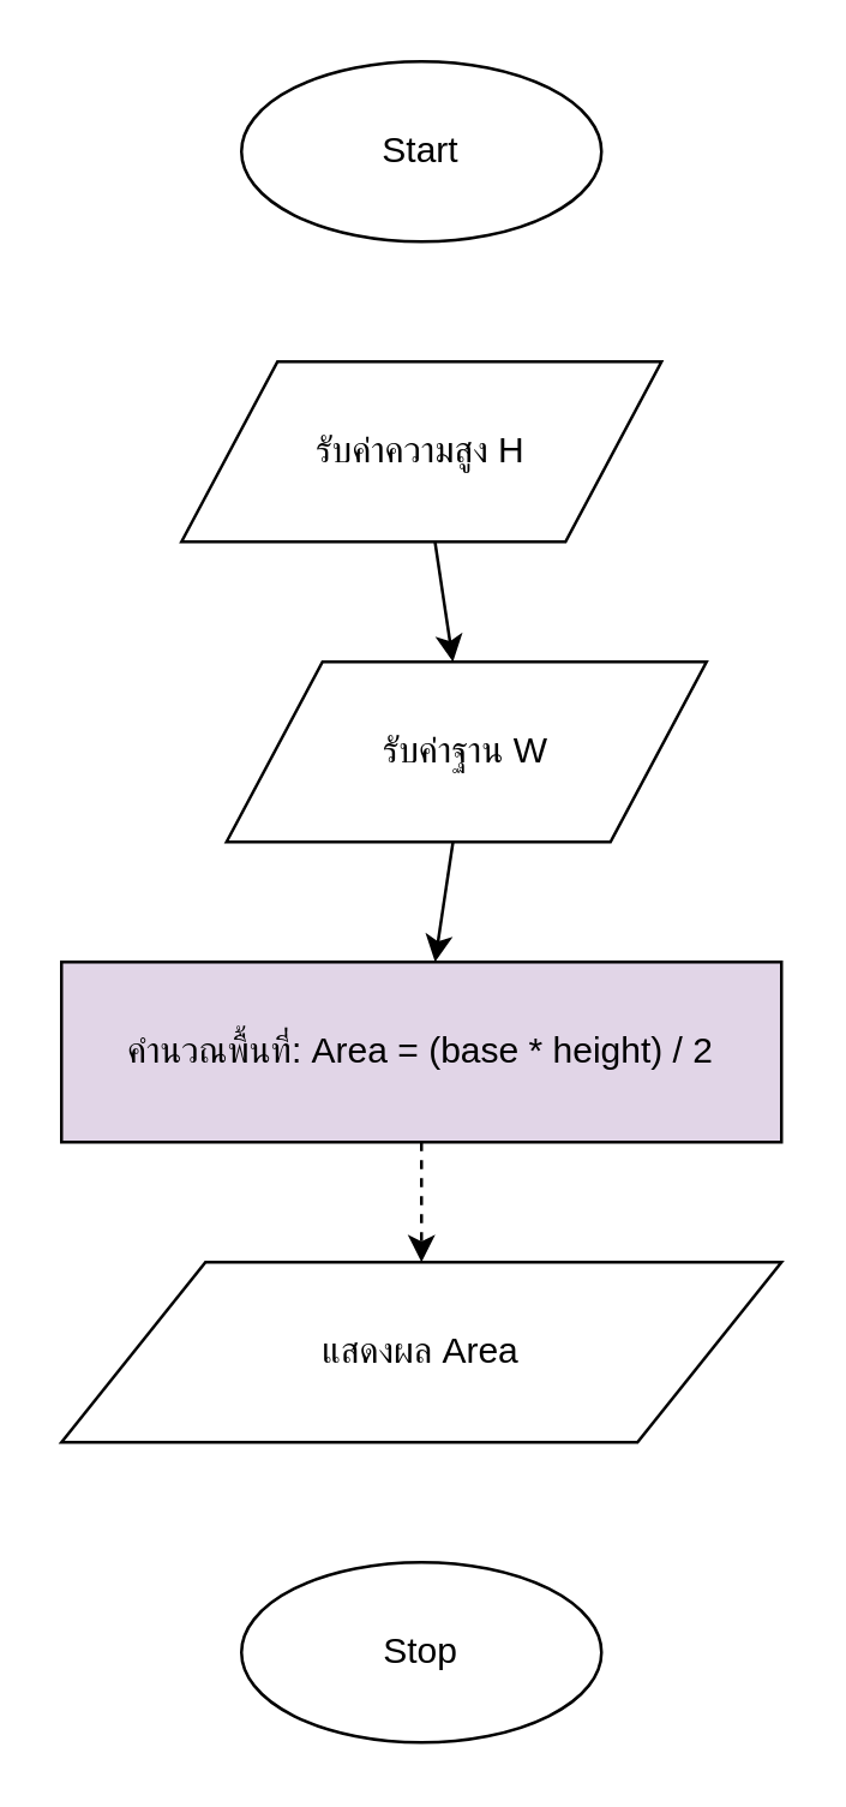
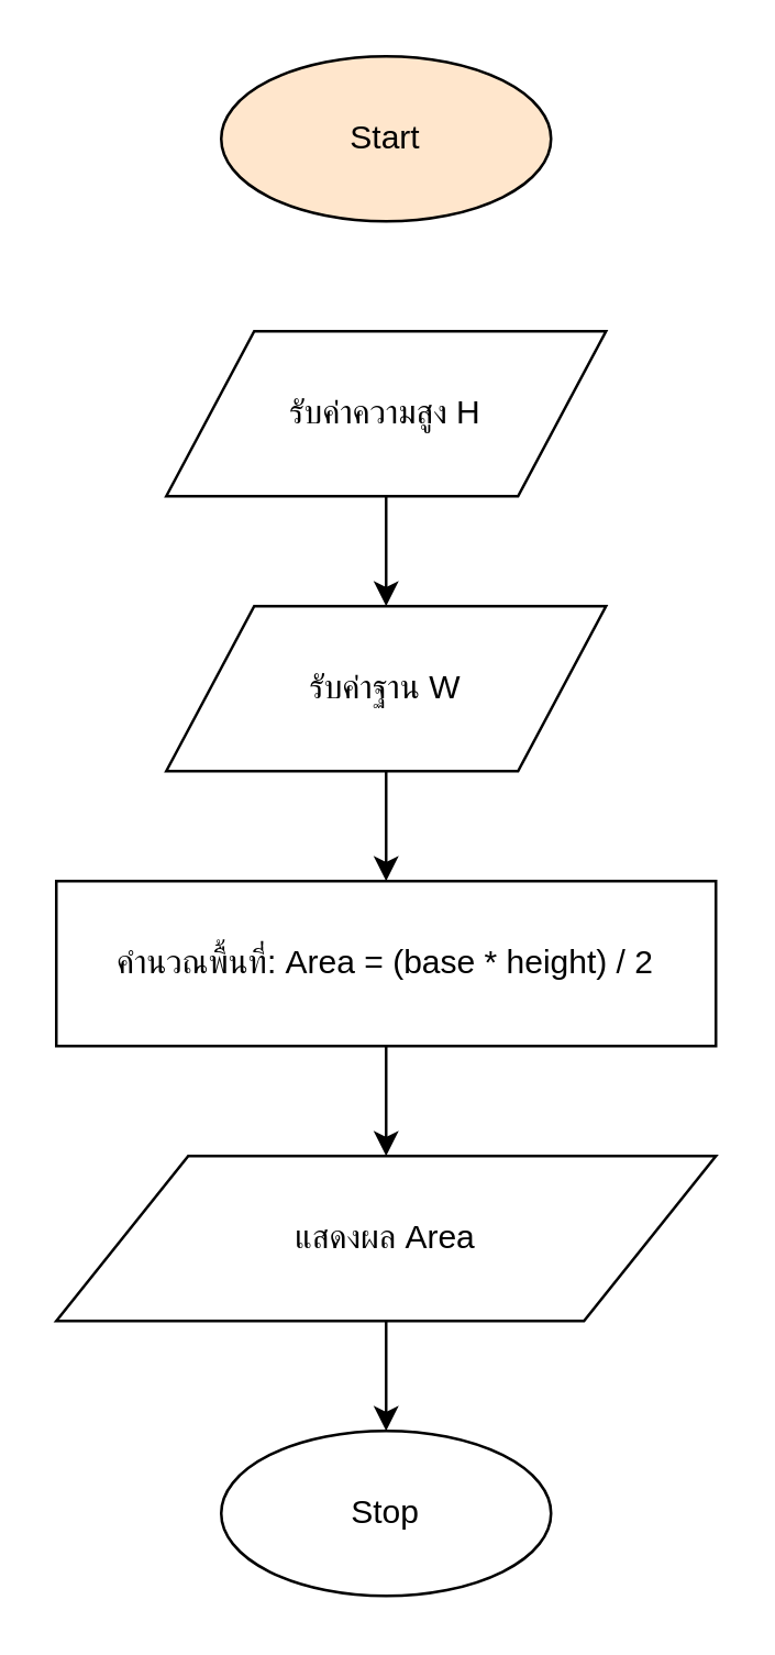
  <mxCell id="0" />
  <mxCell id="1" parent="0" />
- <mxCell id="2" value="Start" style="ellipse;whiteSpace=wrap;html=1;" vertex="1" parent="1"><mxGeometry x="80" y="20" width="120" height="60" as="geometry" /></mxCell>
+ <mxCell id="2" value="Start" style="ellipse;whiteSpace=wrap;html=1;fillColor=#ffe6cc;" vertex="1" parent="1"><mxGeometry x="80" y="20" width="120" height="60" as="geometry" /></mxCell>
  <mxCell id="3" value="รับค่าความสูง H" style="shape=parallelogram;whiteSpace=wrap;html=1;" vertex="1" parent="1"><mxGeometry x="60" y="120" width="160" height="60" as="geometry" /></mxCell>
- <mxCell id="4" value="รับค่าฐาน W" style="shape=parallelogram;whiteSpace=wrap;html=1;" vertex="1" parent="1"><mxGeometry x="75" y="220" width="160" height="60" as="geometry" /></mxCell>
- <mxCell id="5" value="คำนวณพื้นที่: Area = (base * height) / 2" style="rounded=0;whiteSpace=wrap;html=1;fillColor=#e1d5e7;" vertex="1" parent="1"><mxGeometry x="20" y="320" width="240" height="60" as="geometry" /></mxCell>
+ <mxCell id="4" value="รับค่าฐาน W" style="shape=parallelogram;whiteSpace=wrap;html=1;" vertex="1" parent="1"><mxGeometry x="60" y="220" width="160" height="60" as="geometry" /></mxCell>
+ <mxCell id="5" value="คำนวณพื้นที่: Area = (base * height) / 2" style="rounded=0;whiteSpace=wrap;html=1;" vertex="1" parent="1"><mxGeometry x="20" y="320" width="240" height="60" as="geometry" /></mxCell>
  <mxCell id="6" value="แสดงผล Area" style="shape=parallelogram;whiteSpace=wrap;html=1;" vertex="1" parent="1"><mxGeometry x="20" y="420" width="240" height="60" as="geometry" /></mxCell>
  <mxCell id="7" value="Stop" style="ellipse;whiteSpace=wrap;html=1;" vertex="1" parent="1"><mxGeometry x="80" y="520" width="120" height="60" as="geometry" /></mxCell>
  <mxCell id="8" edge="1" parent="1" source="3" target="4"><mxGeometry relative="1" as="geometry" /></mxCell>
  <mxCell id="9" edge="1" parent="1" source="4" target="5"><mxGeometry relative="1" as="geometry" /></mxCell>
- <mxCell id="10" edge="1" parent="1" source="5" target="6" style="dashed=1;"><mxGeometry relative="1" as="geometry" /></mxCell>
+ <mxCell id="10" edge="1" parent="1" source="5" target="6"><mxGeometry relative="1" as="geometry" /></mxCell>
+ <mxCell id="11" edge="1" parent="1" source="6" target="7"><mxGeometry relative="1" as="geometry" /></mxCell>
